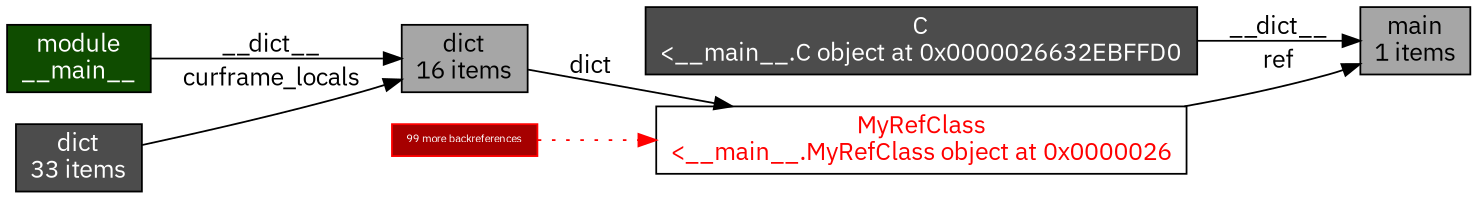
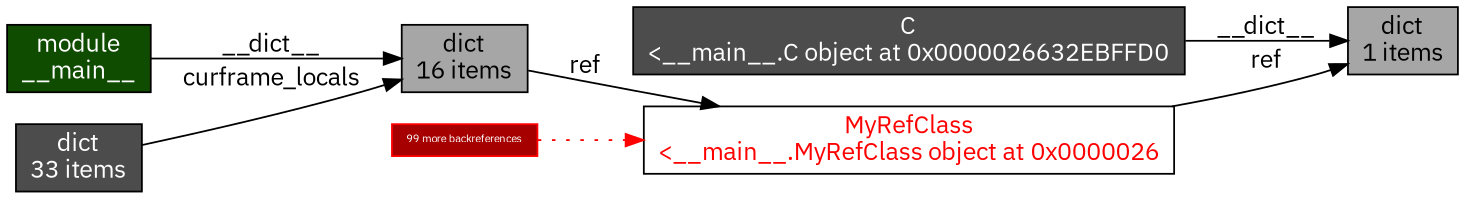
  digraph {
    fontname="IBM Plex Sans"
    rankdir=LR
    node [fillcolor="0,0,0.65" fontcolor=white fontname="IBM Plex Sans" shape=box style=filled]
    edge [fontname="IBM Plex Sans" weight=2]
    n1 [fillcolor="0,0,1" fontcolor=red label="MyRefClass\n<__main__.MyRefClass object at 0x0000026"]
-   n2 [label="main\n1 items" fontcolor=""]
+   n2 [label="dict\n1 items" fontcolor=""]
    n3 [label="dict\n16 items" fontcolor=""]
    n4 [color=red fillcolor="0,1,0.65" fontsize=6 height=0.25 label="99 more backreferences"]
    n5 [fillcolor="0.3,1,0.3" label="module\n__main__"]
    n6 [fillcolor="0,0,0.3" label="dict\n33 items"]
    n7 [fillcolor="0,0,0.3" label="C\n<__main__.C object at 0x0000026632EBFFD0"]
    n1 -> n2 [label=ref]
-   n3 -> n1 [label=dict]
+   n3 -> n1 [label=ref]
    n4 -> n1 [color=red style=dotted weight=10]
    n5 -> n3 [label=__dict__ weight=10]
    n6 -> n3 [label=curframe_locals]
    n7 -> n2 [label=__dict__ weight=10]
  }
